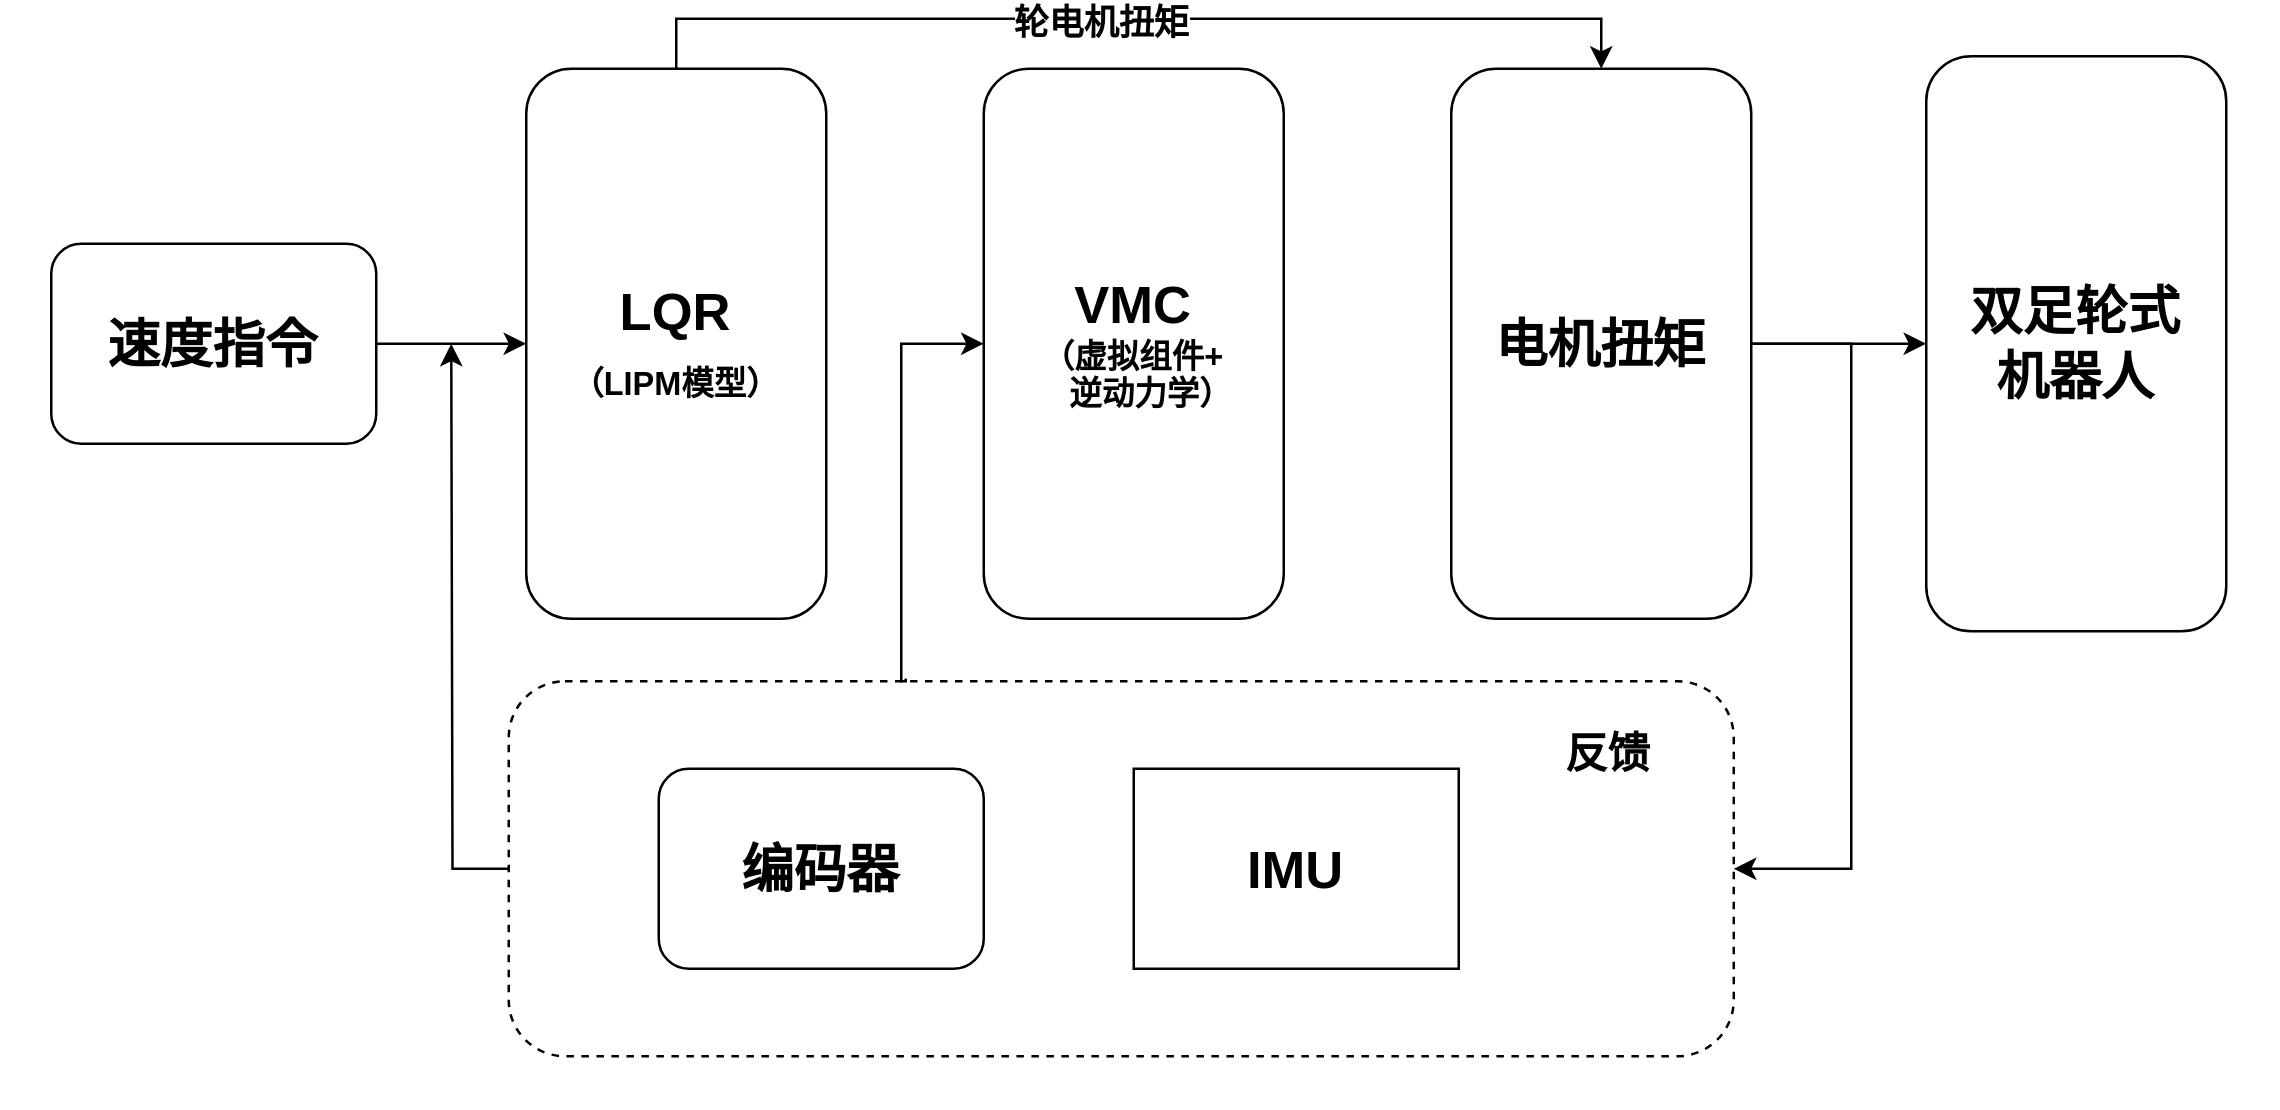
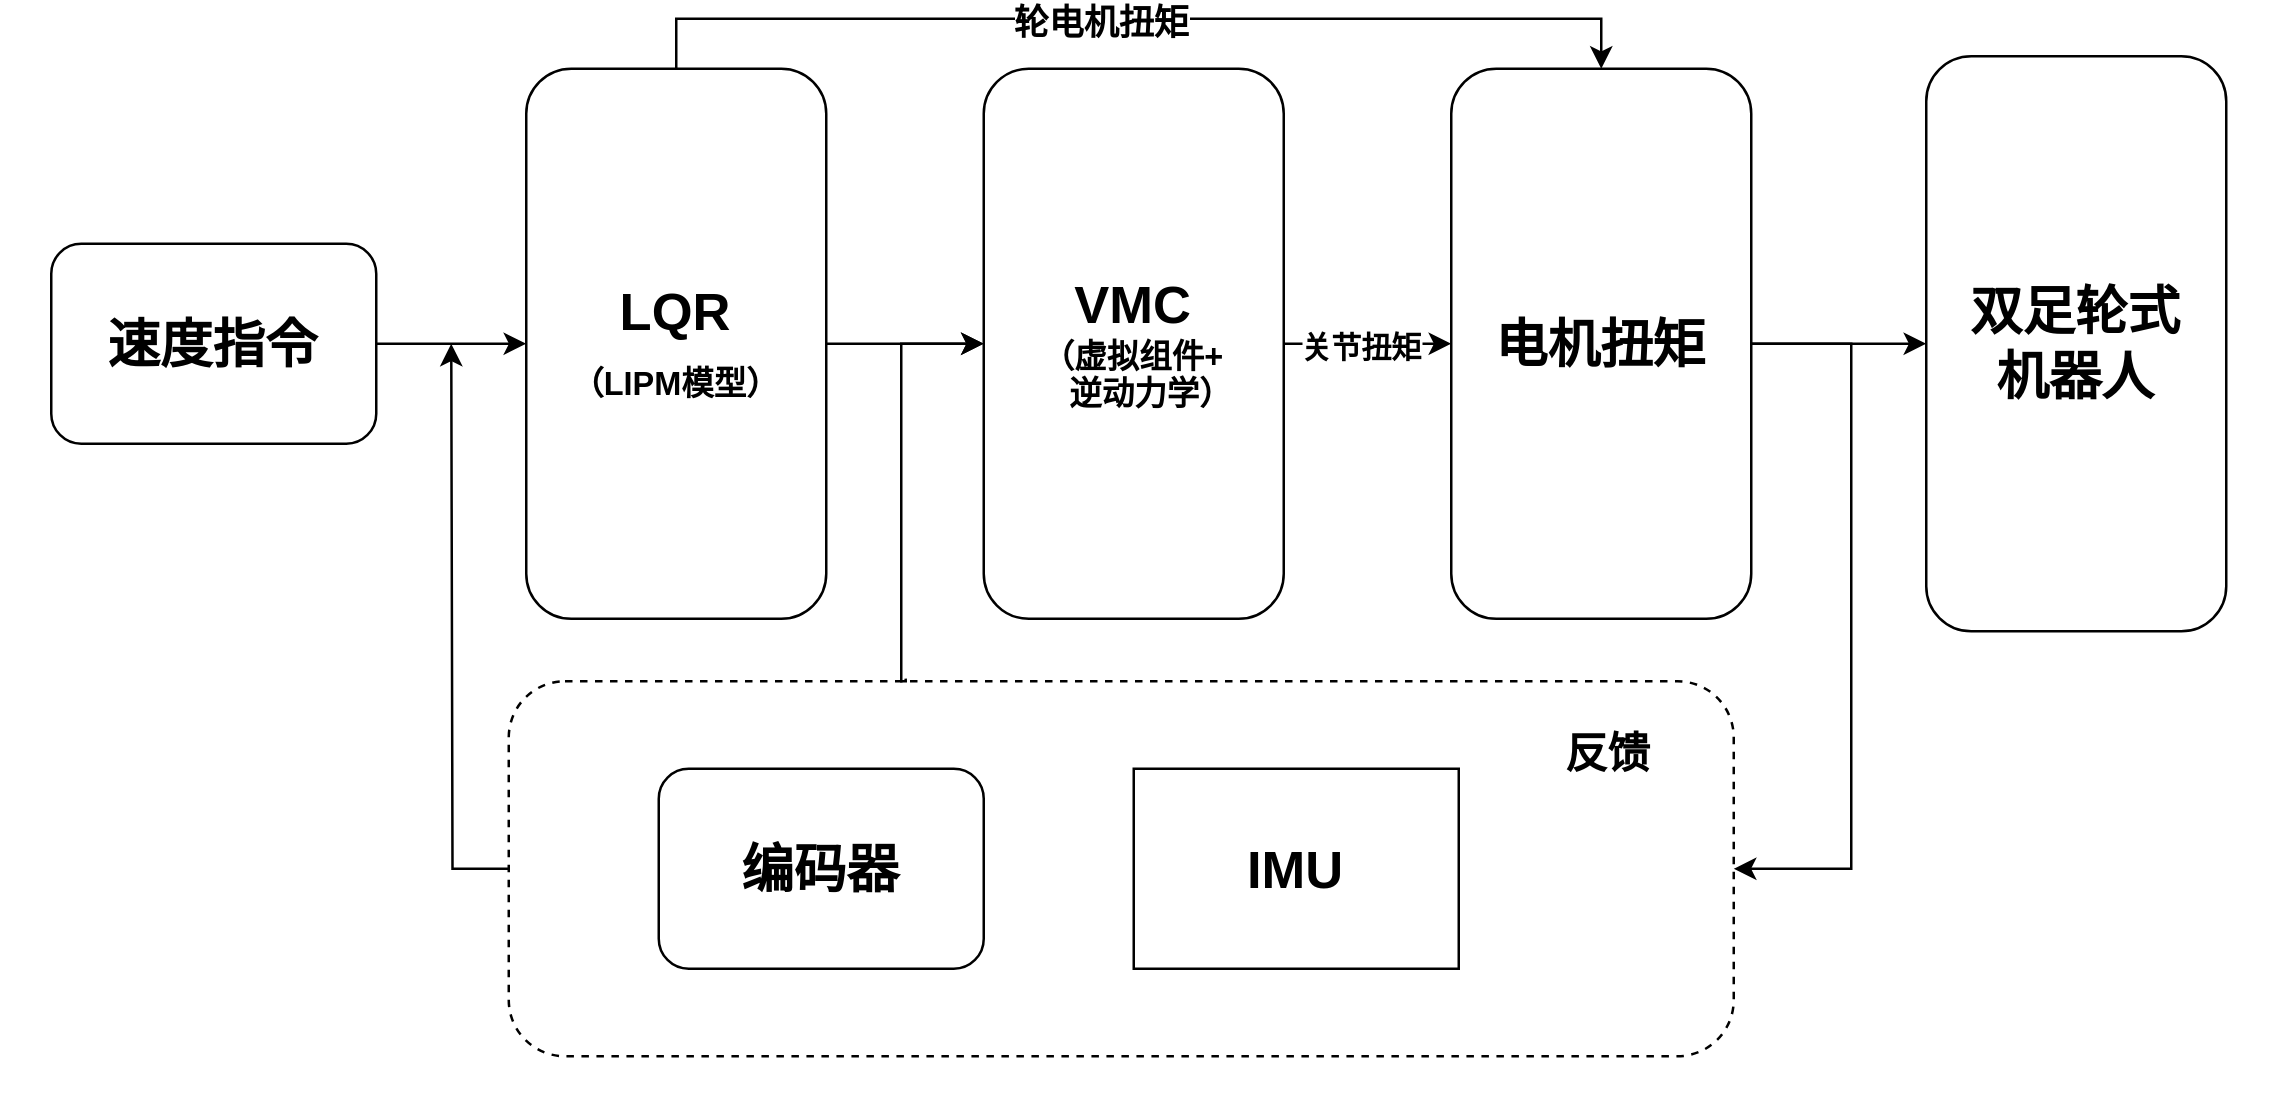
  <mxCell id="0" />
  <mxCell id="1" parent="0" />
  <mxCell id="2" style="edgeStyle=orthogonalEdgeStyle;rounded=0;orthogonalLoop=1;jettySize=auto;html=1;exitX=0;exitY=0.5;exitDx=0;exitDy=0;" edge="1" parent="1" source="4"><mxGeometry relative="1" as="geometry"><mxPoint x="180" y="135" as="targetPoint" /></mxGeometry></mxCell>
  <mxCell id="3" style="edgeStyle=orthogonalEdgeStyle;rounded=0;orthogonalLoop=1;jettySize=auto;html=1;exitX=0.324;exitY=-0.007;exitDx=0;exitDy=0;entryX=0;entryY=0.5;entryDx=0;entryDy=0;exitPerimeter=0;" edge="1" parent="1" source="4" target="11"><mxGeometry relative="1" as="geometry"><Array as="points"><mxPoint x="362" y="270" /><mxPoint x="360" y="270" /><mxPoint x="360" y="135" /></Array></mxGeometry></mxCell>
  <mxCell id="4" value="" style="rounded=1;whiteSpace=wrap;html=1;fillColor=none;dashed=1;" vertex="1" parent="1"><mxGeometry x="203" y="270" width="490" height="150" as="geometry" /></mxCell>
  <mxCell id="5" style="edgeStyle=orthogonalEdgeStyle;rounded=0;orthogonalLoop=1;jettySize=auto;html=1;exitX=0.5;exitY=0;exitDx=0;exitDy=0;entryX=0.5;entryY=0;entryDx=0;entryDy=0;" edge="1" parent="1" source="8" target="16"><mxGeometry relative="1" as="geometry" /></mxCell>
  <mxCell id="6" value="&lt;b&gt;&lt;font style=&quot;font-size: 14px;&quot;&gt;轮电机扭矩&lt;/font&gt;&lt;/b&gt;" style="edgeLabel;html=1;align=center;verticalAlign=middle;resizable=0;points=[];" vertex="1" connectable="0" parent="5"><mxGeometry x="-0.078" y="-1" relative="1" as="geometry"><mxPoint as="offset" /></mxGeometry></mxCell>
+ <mxCell id="7" style="edgeStyle=orthogonalEdgeStyle;rounded=0;orthogonalLoop=1;jettySize=auto;html=1;exitX=1;exitY=0.5;exitDx=0;exitDy=0;entryX=0;entryY=0.5;entryDx=0;entryDy=0;" edge="1" parent="1" source="8" target="11"><mxGeometry relative="1" as="geometry" /></mxCell>
  <mxCell id="8" value="&lt;div&gt;LQR&lt;font style=&quot;font-size: 19px;&quot;&gt;&lt;br&gt;&lt;/font&gt;&lt;/div&gt;&lt;div&gt;&lt;font style=&quot;font-size: 13px;&quot;&gt;（LIPM模型）&lt;/font&gt;&lt;/div&gt;" style="rounded=1;whiteSpace=wrap;html=1;fontSize=21;fontStyle=1" parent="1" vertex="1"><mxGeometry x="210" y="25" width="120" height="220" as="geometry" /></mxCell>
+ <mxCell id="9" style="edgeStyle=orthogonalEdgeStyle;rounded=0;orthogonalLoop=1;jettySize=auto;html=1;exitX=1;exitY=0.5;exitDx=0;exitDy=0;entryX=0;entryY=0.5;entryDx=0;entryDy=0;" edge="1" parent="1" source="11" target="16"><mxGeometry relative="1" as="geometry" /></mxCell>
+ <mxCell id="10" value="&lt;font style=&quot;font-size: 12px;&quot;&gt;&lt;b&gt;关节扭矩&lt;/b&gt;&lt;/font&gt;" style="edgeLabel;html=1;align=center;verticalAlign=middle;resizable=0;points=[];" vertex="1" connectable="0" parent="9"><mxGeometry x="-0.267" y="-1" relative="1" as="geometry"><mxPoint x="5" as="offset" /></mxGeometry></mxCell>
  <mxCell id="11" value="&lt;div&gt;VMC&lt;/div&gt;&lt;div style=&quot;font-size: 13px;&quot;&gt;&lt;font style=&quot;font-size: 13px;&quot;&gt;（虚拟组件+&lt;/font&gt;&lt;/div&gt;&lt;div style=&quot;font-size: 13px;&quot;&gt;&lt;font style=&quot;font-size: 13px;&quot;&gt;&amp;nbsp;&amp;nbsp;&amp;nbsp; 逆动力学）&lt;/font&gt;&lt;br&gt;&lt;/div&gt;" style="rounded=1;whiteSpace=wrap;html=1;fontSize=21;fontStyle=1" parent="1" vertex="1"><mxGeometry x="393" y="25" width="120" height="220" as="geometry" /></mxCell>
  <mxCell id="12" value="IMU" style="whiteSpace=wrap;html=1;fontSize=21;fontStyle=1;rounded=0;" parent="1" vertex="1"><mxGeometry x="453" y="305" width="130" height="80" as="geometry" /></mxCell>
  <mxCell id="13" value="编码器" style="rounded=1;whiteSpace=wrap;html=1;fontSize=21;fontStyle=1" parent="1" vertex="1"><mxGeometry x="263" y="305" width="130" height="80" as="geometry" /></mxCell>
  <mxCell id="14" style="edgeStyle=orthogonalEdgeStyle;rounded=0;orthogonalLoop=1;jettySize=auto;html=1;exitX=1;exitY=0.5;exitDx=0;exitDy=0;entryX=0;entryY=0.5;entryDx=0;entryDy=0;" edge="1" parent="1" source="16" target="19"><mxGeometry relative="1" as="geometry" /></mxCell>
  <mxCell id="15" style="edgeStyle=orthogonalEdgeStyle;rounded=0;orthogonalLoop=1;jettySize=auto;html=1;exitX=1;exitY=0.5;exitDx=0;exitDy=0;entryX=1;entryY=0.5;entryDx=0;entryDy=0;" edge="1" parent="1" source="16" target="4"><mxGeometry relative="1" as="geometry"><Array as="points"><mxPoint x="740" y="135" /><mxPoint x="740" y="345" /></Array></mxGeometry></mxCell>
  <mxCell id="16" value="电机扭矩" style="rounded=1;whiteSpace=wrap;html=1;fontSize=21;fontStyle=1" parent="1" vertex="1"><mxGeometry x="580" y="25" width="120" height="220" as="geometry" /></mxCell>
  <mxCell id="17" style="edgeStyle=orthogonalEdgeStyle;rounded=0;orthogonalLoop=1;jettySize=auto;html=1;exitX=1;exitY=0.5;exitDx=0;exitDy=0;" edge="1" parent="1" source="18" target="8"><mxGeometry relative="1" as="geometry" /></mxCell>
  <mxCell id="18" value="速度指令" style="rounded=1;whiteSpace=wrap;html=1;fontSize=21;fontStyle=1" vertex="1" parent="1"><mxGeometry x="20" y="95" width="130" height="80" as="geometry" /></mxCell>
  <mxCell id="19" value="&lt;div&gt;双足轮式&lt;/div&gt;&lt;div&gt;机器人&lt;/div&gt;" style="rounded=1;whiteSpace=wrap;html=1;fontSize=21;fontStyle=1" vertex="1" parent="1"><mxGeometry x="770" y="20" width="120" height="230" as="geometry" /></mxCell>
  <mxCell id="20" value="反馈" style="text;html=1;strokeColor=none;fillColor=none;align=center;verticalAlign=middle;whiteSpace=wrap;rounded=0;fontSize=17;fontStyle=1" vertex="1" parent="1"><mxGeometry x="613" y="285" width="60" height="30" as="geometry" /></mxCell>
